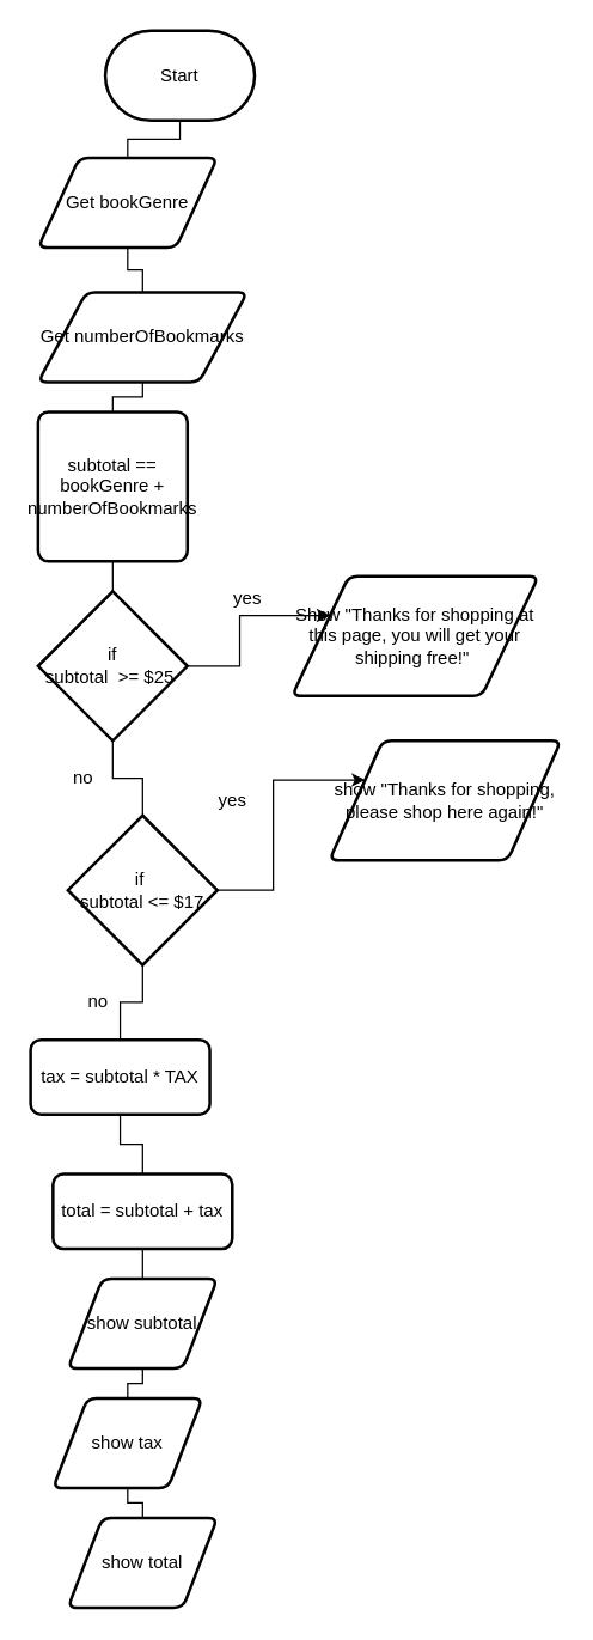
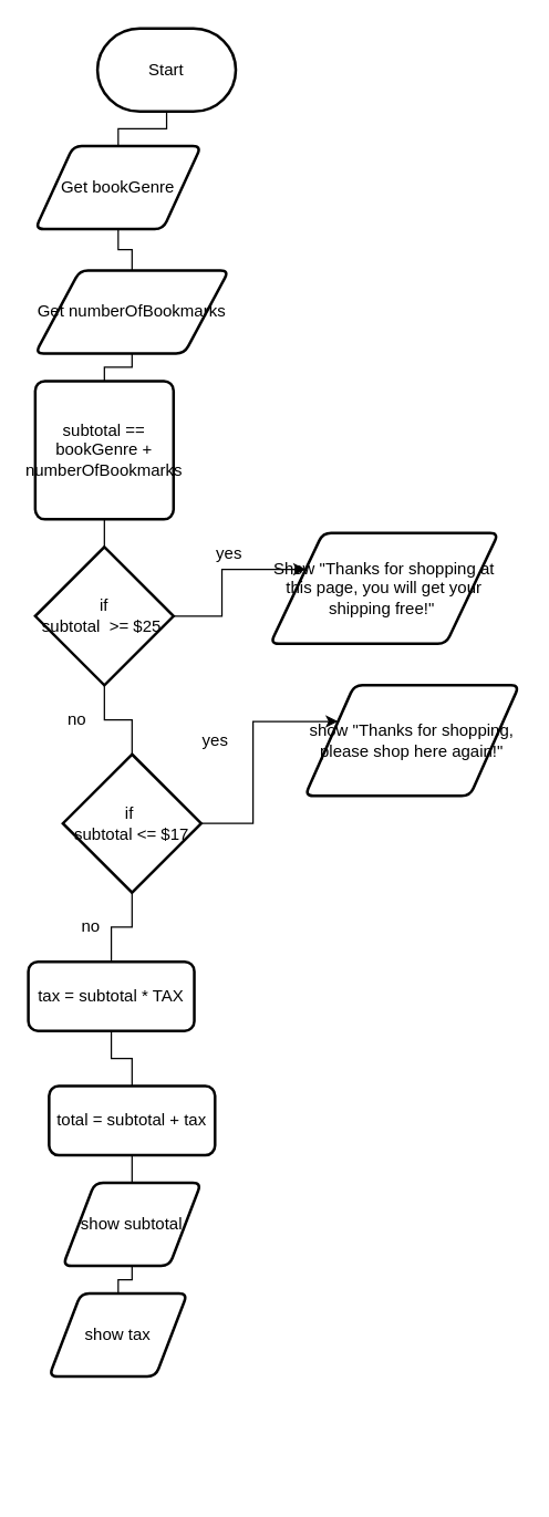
  <mxCell id="0" />
  <mxCell id="1" parent="0" />
  <mxCell id="2" value="Start" style="strokeWidth=2;html=1;shape=mxgraph.flowchart.terminator;whiteSpace=wrap;" parent="1" vertex="1"><mxGeometry x="70" y="20" width="100" height="60" as="geometry" /></mxCell>
  <mxCell id="3" value="" style="edgeStyle=orthogonalEdgeStyle;html=1;rounded=0;endArrow=none;" edge="1" parent="1" source="2" target="4"><mxGeometry relative="1" as="geometry"><mxPoint x="75" y="75" as="sourcePoint" /><mxPoint x="75" y="455" as="targetPoint" /></mxGeometry></mxCell>
  <mxCell id="4" value="Get bookGenre" style="shape=parallelogram;html=1;strokeWidth=2;perimeter=parallelogramPerimeter;whiteSpace=wrap;rounded=1;arcSize=12;size=0.23;" vertex="1" parent="1"><mxGeometry x="25" y="105" width="120" height="60" as="geometry" /></mxCell>
  <mxCell id="5" value="" style="edgeStyle=orthogonalEdgeStyle;html=1;rounded=0;startArrow=none;endArrow=none;" edge="1" parent="1" source="4" target="6"><mxGeometry relative="1" as="geometry"><mxPoint x="85" y="185" as="sourcePoint" /><mxPoint x="75" y="455" as="targetPoint" /></mxGeometry></mxCell>
  <mxCell id="6" value="Get numberOfBookmarks" style="shape=parallelogram;html=1;strokeWidth=2;perimeter=parallelogramPerimeter;whiteSpace=wrap;rounded=1;arcSize=12;size=0.23;" vertex="1" parent="1"><mxGeometry x="25" y="195" width="140" height="60" as="geometry" /></mxCell>
  <mxCell id="7" value="" style="edgeStyle=orthogonalEdgeStyle;html=1;rounded=0;startArrow=none;endArrow=none;" edge="1" parent="1" source="20" target="9"><mxGeometry relative="1" as="geometry"><mxPoint x="85" y="275" as="sourcePoint" /><mxPoint x="75" y="455" as="targetPoint" /></mxGeometry></mxCell>
  <mxCell id="8" style="edgeStyle=orthogonalEdgeStyle;html=1;exitX=1;exitY=0.5;exitDx=0;exitDy=0;exitPerimeter=0;rounded=0;entryX=0;entryY=0.25;entryDx=0;entryDy=0;" edge="1" parent="1" source="9" target="10"><mxGeometry relative="1" as="geometry"><mxPoint x="225" y="355" as="targetPoint" /></mxGeometry></mxCell>
  <mxCell id="9" value="if&lt;br&gt;subtotal&amp;nbsp; &amp;gt;= $25&amp;nbsp;" style="strokeWidth=2;html=1;shape=mxgraph.flowchart.decision;whiteSpace=wrap;" vertex="1" parent="1"><mxGeometry x="25" y="395" width="100" height="100" as="geometry" /></mxCell>
  <mxCell id="10" value="Show &quot;Thanks for shopping at this page, you will get your shipping free!&quot;&amp;nbsp;" style="shape=parallelogram;html=1;strokeWidth=2;perimeter=parallelogramPerimeter;whiteSpace=wrap;rounded=1;arcSize=12;size=0.23;" vertex="1" parent="1"><mxGeometry x="195" y="385" width="165" height="80" as="geometry" /></mxCell>
  <mxCell id="11" value="yes" style="text;html=1;align=center;verticalAlign=middle;resizable=0;points=[];autosize=1;strokeColor=none;fillColor=none;" vertex="1" parent="1"><mxGeometry x="145" y="385" width="40" height="30" as="geometry" /></mxCell>
  <mxCell id="12" value="no" style="text;html=1;align=center;verticalAlign=middle;resizable=0;points=[];autosize=1;strokeColor=none;fillColor=none;" vertex="1" parent="1"><mxGeometry x="35" y="505" width="40" height="30" as="geometry" /></mxCell>
  <mxCell id="13" value="" style="edgeStyle=orthogonalEdgeStyle;html=1;rounded=0;startArrow=none;endArrow=none;" edge="1" parent="1" source="9" target="15"><mxGeometry relative="1" as="geometry"><mxPoint x="85" y="405" as="sourcePoint" /><mxPoint x="105" y="625" as="targetPoint" /></mxGeometry></mxCell>
  <mxCell id="14" style="edgeStyle=orthogonalEdgeStyle;rounded=0;html=1;exitX=1;exitY=0.5;exitDx=0;exitDy=0;exitPerimeter=0;entryX=0;entryY=0.25;entryDx=0;entryDy=0;" edge="1" parent="1" source="15" target="16"><mxGeometry relative="1" as="geometry"><mxPoint x="235" y="515" as="targetPoint" /></mxGeometry></mxCell>
  <mxCell id="15" value="if&amp;nbsp;&lt;br&gt;subtotal &amp;lt;= $17" style="strokeWidth=2;html=1;shape=mxgraph.flowchart.decision;whiteSpace=wrap;" vertex="1" parent="1"><mxGeometry x="45" y="545" width="100" height="100" as="geometry" /></mxCell>
  <mxCell id="16" value="show &quot;Thanks for shopping, please shop here again!&quot;" style="shape=parallelogram;html=1;strokeWidth=2;perimeter=parallelogramPerimeter;whiteSpace=wrap;rounded=1;arcSize=12;size=0.23;" vertex="1" parent="1"><mxGeometry x="220" y="495" width="155" height="80" as="geometry" /></mxCell>
  <mxCell id="17" value="no" style="text;html=1;align=center;verticalAlign=middle;resizable=0;points=[];autosize=1;strokeColor=none;fillColor=none;" vertex="1" parent="1"><mxGeometry x="45" y="655" width="40" height="30" as="geometry" /></mxCell>
  <mxCell id="18" value="yes" style="text;html=1;align=center;verticalAlign=middle;resizable=0;points=[];autosize=1;strokeColor=none;fillColor=none;" vertex="1" parent="1"><mxGeometry x="135" y="520" width="40" height="30" as="geometry" /></mxCell>
  <mxCell id="19" value="" style="edgeStyle=orthogonalEdgeStyle;html=1;rounded=0;startArrow=none;endArrow=none;" edge="1" parent="1" source="6" target="20"><mxGeometry relative="1" as="geometry"><mxPoint x="85" y="265" as="sourcePoint" /><mxPoint x="85" y="385" as="targetPoint" /></mxGeometry></mxCell>
  <mxCell id="20" value="subtotal == bookGenre + numberOfBookmarks" style="rounded=1;whiteSpace=wrap;html=1;absoluteArcSize=1;arcSize=14;strokeWidth=2;" vertex="1" parent="1"><mxGeometry x="25" y="275" width="100" height="100" as="geometry" /></mxCell>
  <mxCell id="21" value="" style="edgeStyle=orthogonalEdgeStyle;rounded=0;html=1;exitX=0.5;exitY=1;exitDx=0;exitDy=0;exitPerimeter=0;entryX=0.5;entryY=0;entryDx=0;entryDy=0;entryPerimeter=0;endArrow=none;" edge="1" parent="1" source="15" target="22"><mxGeometry relative="1" as="geometry"><mxPoint x="95" y="645" as="sourcePoint" /><mxPoint x="85" y="1025" as="targetPoint" /></mxGeometry></mxCell>
  <mxCell id="22" value="tax = subtotal * TAX" style="rounded=1;whiteSpace=wrap;html=1;absoluteArcSize=1;arcSize=14;strokeWidth=2;" vertex="1" parent="1"><mxGeometry x="20" y="695" width="120" height="50" as="geometry" /></mxCell>
  <mxCell id="23" value="" style="edgeStyle=orthogonalEdgeStyle;rounded=0;html=1;exitX=0.5;exitY=1;exitDx=0;exitDy=0;exitPerimeter=0;entryX=0.5;entryY=0;entryDx=0;entryDy=0;entryPerimeter=0;startArrow=none;endArrow=none;" edge="1" parent="1" source="22" target="24"><mxGeometry relative="1" as="geometry"><mxPoint x="95" y="745" as="sourcePoint" /><mxPoint x="85" y="1025" as="targetPoint" /></mxGeometry></mxCell>
  <mxCell id="24" value="total = subtotal + tax" style="rounded=1;whiteSpace=wrap;html=1;absoluteArcSize=1;arcSize=14;strokeWidth=2;" vertex="1" parent="1"><mxGeometry x="35" y="785" width="120" height="50" as="geometry" /></mxCell>
  <mxCell id="25" value="" style="edgeStyle=orthogonalEdgeStyle;rounded=0;html=1;exitX=0.5;exitY=1;exitDx=0;exitDy=0;exitPerimeter=0;entryX=0.5;entryY=0;entryDx=0;entryDy=0;entryPerimeter=0;startArrow=none;endArrow=none;" edge="1" parent="1" source="24" target="26"><mxGeometry relative="1" as="geometry"><mxPoint x="95" y="835" as="sourcePoint" /><mxPoint x="85" y="1025" as="targetPoint" /></mxGeometry></mxCell>
  <mxCell id="26" value="show subtotal" style="shape=parallelogram;html=1;strokeWidth=2;perimeter=parallelogramPerimeter;whiteSpace=wrap;rounded=1;arcSize=12;size=0.23;" vertex="1" parent="1"><mxGeometry x="45" y="855" width="100" height="60" as="geometry" /></mxCell>
- <mxCell id="27" value="" style="edgeStyle=orthogonalEdgeStyle;rounded=0;html=1;exitX=0.5;exitY=1;exitDx=0;exitDy=0;exitPerimeter=0;entryX=0.5;entryY=0;entryDx=0;entryDy=0;entryPerimeter=0;startArrow=none;endArrow=none;" edge="1" parent="1" source="30" target="28"><mxGeometry relative="1" as="geometry"><mxPoint x="95" y="915" as="sourcePoint" /><mxPoint x="85" y="1025" as="targetPoint" /></mxGeometry></mxCell>
- <mxCell id="28" value="show total" style="shape=parallelogram;html=1;strokeWidth=2;perimeter=parallelogramPerimeter;whiteSpace=wrap;rounded=1;arcSize=12;size=0.23;" vertex="1" parent="1"><mxGeometry x="45" y="1015" width="100" height="60" as="geometry" /></mxCell>
  <mxCell id="29" value="" style="edgeStyle=orthogonalEdgeStyle;rounded=0;html=1;exitX=0.5;exitY=1;exitDx=0;exitDy=0;exitPerimeter=0;entryX=0.5;entryY=0;entryDx=0;entryDy=0;entryPerimeter=0;startArrow=none;endArrow=none;" edge="1" parent="1" source="26" target="30"><mxGeometry relative="1" as="geometry"><mxPoint x="95" y="915" as="sourcePoint" /><mxPoint x="95" y="965" as="targetPoint" /></mxGeometry></mxCell>
  <mxCell id="30" value="show tax" style="shape=parallelogram;html=1;strokeWidth=2;perimeter=parallelogramPerimeter;whiteSpace=wrap;rounded=1;arcSize=12;size=0.23;" vertex="1" parent="1"><mxGeometry x="35" y="935" width="100" height="60" as="geometry" /></mxCell>
